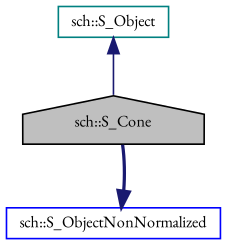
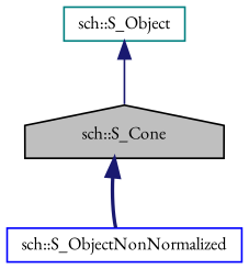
  digraph {
    fontname="EB Garamond"
    node [fillcolor=white fontname="EB Garamond" fontsize=10 shape=box style=filled]
    edge [color=midnightblue dir=back fontname="EB Garamond" fontsize=10 labelfontname=Helvetica labelfontsize=10]
    n1 [color=black fillcolor=grey75 fontcolor=black height=0.2 label="sch::S_Cone" shape=house width=0.4]
    n2 [color=blue height=0.2 label="sch::S_ObjectNonNormalized" width=0.4]
    n3 [color=teal height=0.2 label="sch::S_Object" width=0.4]
-   n2 -> n1 [style=bold]
+   n1 -> n2 [style=bold]
    n3 -> n1 [style=solid]
  }
